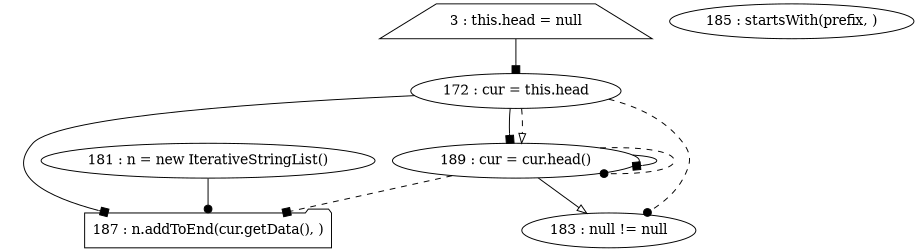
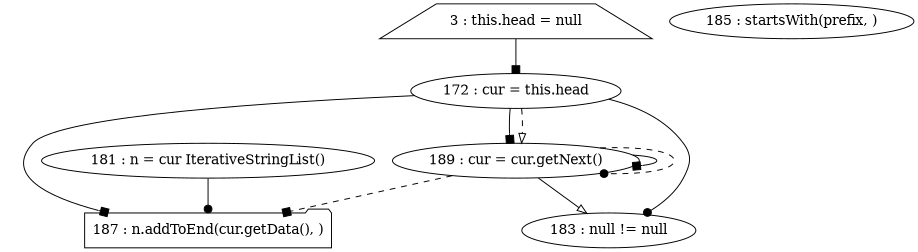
  digraph {
    node [shape=ellipse]
    edge [arrowhead=box]
    "3 : this.head = null" [shape=trapezium]
    n2 [label="172 : cur = this.head"]
    "187 : n.addToEnd(cur.getData(), )" [shape=folder]
-   "189 : cur = cur.getNext()" [label="189 : cur = cur.head()"]
+   "189 : cur = cur.getNext()"
    n5 [label="183 : null != null"]
-   "181 : n = new IterativeStringList()"
+   "181 : n = new IterativeStringList()" [label="181 : n = cur IterativeStringList()"]
    "185 : startsWith(prefix, )"
    "3 : this.head = null" -> n2
    n2 -> "187 : n.addToEnd(cur.getData(), )"
    n2 -> "189 : cur = cur.getNext()"
    n2 -> "189 : cur = cur.getNext()" [arrowhead=onormal style=dashed]
-   n2 -> n5 [arrowhead=dot style=dashed]
+   n2 -> n5 [arrowhead=dot]
    "189 : cur = cur.getNext()" -> "187 : n.addToEnd(cur.getData(), )" [style=dashed]
    "189 : cur = cur.getNext()" -> "189 : cur = cur.getNext()"
    "189 : cur = cur.getNext()" -> "189 : cur = cur.getNext()" [arrowhead=dot style=dashed]
    "189 : cur = cur.getNext()" -> n5 [arrowhead=onormal]
    "181 : n = new IterativeStringList()" -> "187 : n.addToEnd(cur.getData(), )" [arrowhead=dot]
  }
